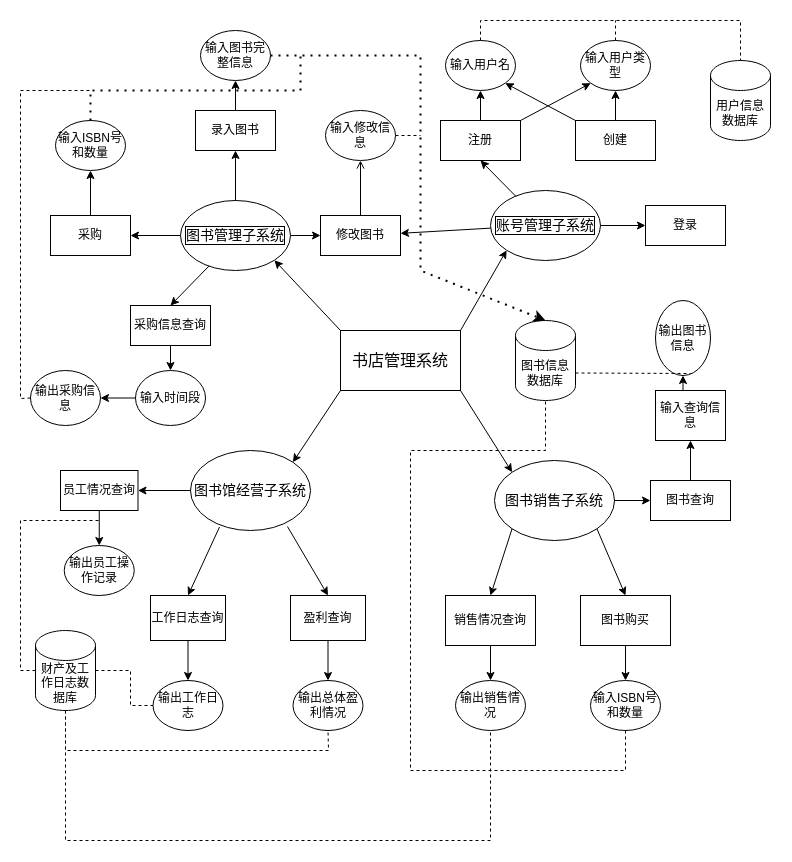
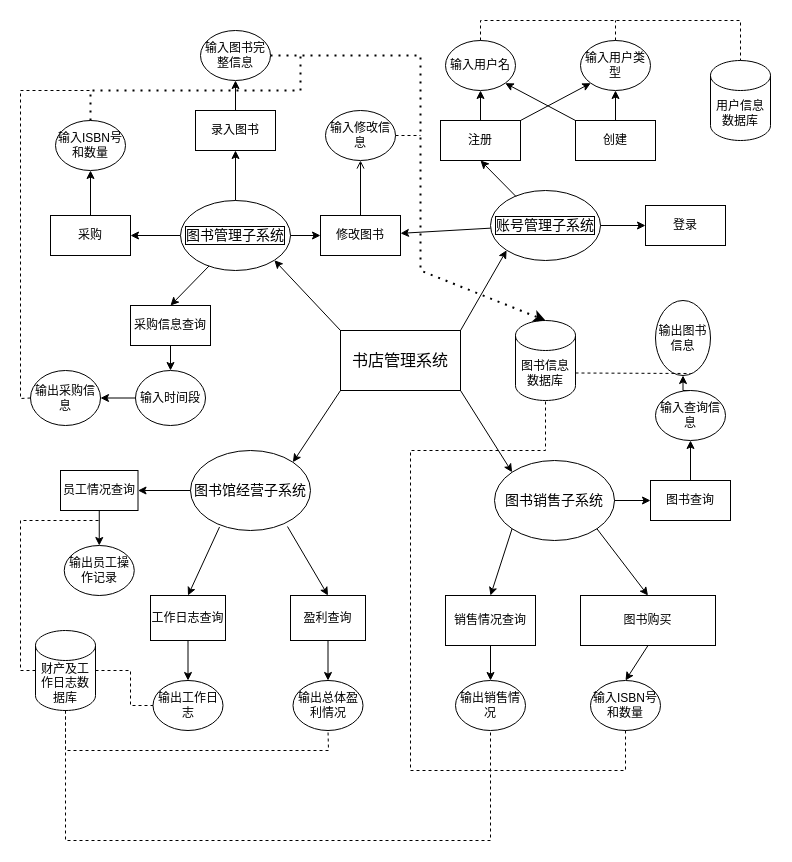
  <mxCell id="0" />
  <mxCell id="1" parent="0" />
  <mxCell id="2" value="" style="endArrow=classic;html=1;rounded=0;exitX=1;exitY=0;exitDx=0;exitDy=0;entryX=0;entryY=1;entryDx=0;entryDy=0;" parent="1" source="4" target="3" edge="1"><mxGeometry width="50" height="50" relative="1" as="geometry"><mxPoint x="449.079" y="229.648" as="sourcePoint" /><mxPoint x="540" y="190" as="targetPoint" /><Array as="points" /></mxGeometry></mxCell>
  <mxCell id="3" value="账号管理子系统" style="ellipse;whiteSpace=wrap;html=1;labelBorderColor=default;fontSize=14;" parent="1" vertex="1"><mxGeometry x="490" y="190" width="110" height="70" as="geometry" /></mxCell>
  <mxCell id="4" value="&lt;font style=&quot;font-size: 16px;&quot;&gt;书店管理系统&lt;/font&gt;" style="rounded=0;whiteSpace=wrap;html=1;fontColor=#030303;" parent="1" vertex="1"><mxGeometry x="340" y="330" width="120" height="60" as="geometry" /></mxCell>
  <mxCell id="5" value="" style="endArrow=classic;html=1;rounded=0;entryX=0.5;entryY=1;entryDx=0;entryDy=0;exitX=0.232;exitY=0.086;exitDx=0;exitDy=0;exitPerimeter=0;" parent="1" source="3" target="6" edge="1"><mxGeometry width="50" height="50" relative="1" as="geometry"><mxPoint x="516" y="190" as="sourcePoint" /><mxPoint x="520" y="90" as="targetPoint" /></mxGeometry></mxCell>
  <mxCell id="6" value="注册" style="rounded=0;whiteSpace=wrap;html=1;" parent="1" vertex="1"><mxGeometry x="440" y="120" width="80" height="40" as="geometry" /></mxCell>
  <mxCell id="7" value="" style="endArrow=classic;html=1;rounded=0;exitX=1;exitY=0.5;exitDx=0;exitDy=0;entryX=0;entryY=0.5;entryDx=0;entryDy=0;" parent="1" source="3" target="8" edge="1"><mxGeometry width="50" height="50" relative="1" as="geometry"><mxPoint x="440" y="80" as="sourcePoint" /><mxPoint x="710" y="180" as="targetPoint" /></mxGeometry></mxCell>
  <mxCell id="8" value="登录" style="rounded=0;whiteSpace=wrap;html=1;" parent="1" vertex="1"><mxGeometry x="645" y="205" width="80" height="40" as="geometry" /></mxCell>
  <mxCell id="9" style="edgeStyle=orthogonalEdgeStyle;rounded=0;orthogonalLoop=1;jettySize=auto;html=1;exitX=0;exitY=0.5;exitDx=0;exitDy=0;entryX=1;entryY=0.5;entryDx=0;entryDy=0;" parent="1" source="10" target="34" edge="1"><mxGeometry relative="1" as="geometry" /></mxCell>
  <mxCell id="10" value="图书管理子系统" style="ellipse;whiteSpace=wrap;html=1;labelBorderColor=default;fontSize=14;" parent="1" vertex="1"><mxGeometry x="180" y="200" width="110" height="70" as="geometry" /></mxCell>
  <mxCell id="11" value="" style="endArrow=classic;html=1;rounded=0;exitX=1;exitY=1;exitDx=0;exitDy=0;entryX=0;entryY=0;entryDx=0;entryDy=0;" parent="1" source="4" target="19" edge="1"><mxGeometry width="50" height="50" relative="1" as="geometry"><mxPoint x="440" y="410" as="sourcePoint" /><mxPoint x="541.52" y="472.48" as="targetPoint" /></mxGeometry></mxCell>
  <mxCell id="12" value="" style="endArrow=classic;html=1;rounded=0;exitX=0;exitY=0;exitDx=0;exitDy=0;entryX=1;entryY=1;entryDx=0;entryDy=0;" parent="1" source="4" target="10" edge="1"><mxGeometry width="50" height="50" relative="1" as="geometry"><mxPoint x="440" y="110" as="sourcePoint" /><mxPoint x="490" y="60" as="targetPoint" /></mxGeometry></mxCell>
  <mxCell id="13" value="" style="endArrow=classic;html=1;rounded=0;exitX=0.5;exitY=0;exitDx=0;exitDy=0;entryX=0.5;entryY=1;entryDx=0;entryDy=0;" parent="1" source="6" target="14" edge="1"><mxGeometry width="50" height="50" relative="1" as="geometry"><mxPoint x="320" y="100" as="sourcePoint" /><mxPoint x="510" y="70" as="targetPoint" /><Array as="points" /></mxGeometry></mxCell>
  <mxCell id="14" value="输入用户名" style="ellipse;whiteSpace=wrap;html=1;" parent="1" vertex="1"><mxGeometry x="445" y="40" width="70" height="50" as="geometry" /></mxCell>
  <mxCell id="15" value="输入用户类型" style="ellipse;whiteSpace=wrap;html=1;" parent="1" vertex="1"><mxGeometry x="580" y="40" width="70" height="50" as="geometry" /></mxCell>
  <mxCell id="16" value="" style="endArrow=classic;html=1;rounded=0;exitX=1;exitY=0;exitDx=0;exitDy=0;entryX=0;entryY=1;entryDx=0;entryDy=0;" parent="1" source="6" target="15" edge="1"><mxGeometry width="50" height="50" relative="1" as="geometry"><mxPoint x="760" y="180" as="sourcePoint" /><mxPoint x="725" y="159" as="targetPoint" /><Array as="points" /></mxGeometry></mxCell>
  <mxCell id="17" value="" style="endArrow=classic;html=1;rounded=0;exitX=0.5;exitY=0;exitDx=0;exitDy=0;entryX=0.5;entryY=1;entryDx=0;entryDy=0;" parent="1" source="10" target="18" edge="1"><mxGeometry width="50" height="50" relative="1" as="geometry"><mxPoint x="440" y="310" as="sourcePoint" /><mxPoint x="235" y="150" as="targetPoint" /></mxGeometry></mxCell>
  <mxCell id="18" value="录入图书" style="rounded=0;whiteSpace=wrap;html=1;" parent="1" vertex="1"><mxGeometry x="195" y="110" width="80" height="40" as="geometry" /></mxCell>
  <mxCell id="19" value="&lt;font style=&quot;font-size: 14px;&quot;&gt;图书销售子系统&lt;/font&gt;" style="ellipse;whiteSpace=wrap;html=1;" parent="1" vertex="1"><mxGeometry x="494" y="460" width="120" height="80" as="geometry" /></mxCell>
  <mxCell id="20" style="edgeStyle=orthogonalEdgeStyle;rounded=0;orthogonalLoop=1;jettySize=auto;html=1;exitX=0.5;exitY=0;exitDx=0;exitDy=0;entryX=0.5;entryY=1;entryDx=0;entryDy=0;" parent="1" source="21" target="24" edge="1"><mxGeometry relative="1" as="geometry" /></mxCell>
  <mxCell id="21" value="图书查询" style="rounded=0;whiteSpace=wrap;html=1;" parent="1" vertex="1"><mxGeometry x="650" y="480" width="80" height="40" as="geometry" /></mxCell>
  <mxCell id="22" value="" style="endArrow=classic;html=1;rounded=0;exitX=1;exitY=0.5;exitDx=0;exitDy=0;entryX=0;entryY=0.5;entryDx=0;entryDy=0;" parent="1" source="19" target="21" edge="1"><mxGeometry width="50" height="50" relative="1" as="geometry"><mxPoint x="440" y="310" as="sourcePoint" /><mxPoint x="700" y="484" as="targetPoint" /></mxGeometry></mxCell>
  <mxCell id="23" style="edgeStyle=orthogonalEdgeStyle;rounded=0;orthogonalLoop=1;jettySize=auto;html=1;exitX=0.5;exitY=0;exitDx=0;exitDy=0;entryX=0.5;entryY=1;entryDx=0;entryDy=0;" parent="1" source="24" target="25" edge="1"><mxGeometry relative="1" as="geometry" /></mxCell>
- <mxCell id="24" value="输入查询信息" style="whiteSpace=wrap;html=1;rounded=0;" parent="1" vertex="1"><mxGeometry x="655" y="390" width="70" height="50" as="geometry" /></mxCell>
+ <mxCell id="24" value="输入查询信息" style="ellipse;whiteSpace=wrap;html=1;" parent="1" vertex="1"><mxGeometry x="655" y="390" width="70" height="50" as="geometry" /></mxCell>
  <mxCell id="25" value="输出图书信息" style="ellipse;whiteSpace=wrap;html=1;" parent="1" vertex="1"><mxGeometry x="655" y="300" width="55" height="75" as="geometry" /></mxCell>
- <mxCell id="26" value="图书购买" style="rounded=0;whiteSpace=wrap;html=1;" parent="1" vertex="1"><mxGeometry x="580" y="595" width="90" height="50" as="geometry" /></mxCell>
+ <mxCell id="26" value="图书购买" style="rounded=0;whiteSpace=wrap;html=1;" parent="1" vertex="1"><mxGeometry x="580" y="595" width="135" height="50" as="geometry" /></mxCell>
  <mxCell id="27" value="" style="endArrow=classic;html=1;rounded=0;exitX=1;exitY=1;exitDx=0;exitDy=0;entryX=0.5;entryY=0;entryDx=0;entryDy=0;" parent="1" source="19" target="26" edge="1"><mxGeometry width="50" height="50" relative="1" as="geometry"><mxPoint x="350" y="474.63" as="sourcePoint" /><mxPoint x="370.299" y="525.376" as="targetPoint" /></mxGeometry></mxCell>
  <mxCell id="28" value="输入ISBN号和数量" style="ellipse;whiteSpace=wrap;html=1;" parent="1" vertex="1"><mxGeometry x="590" y="680" width="70" height="50" as="geometry" /></mxCell>
  <mxCell id="29" value="" style="endArrow=classic;html=1;rounded=0;exitX=0.5;exitY=1;exitDx=0;exitDy=0;entryX=0.5;entryY=0;entryDx=0;entryDy=0;" parent="1" source="26" target="28" edge="1"><mxGeometry width="50" height="50" relative="1" as="geometry"><mxPoint x="440" y="510" as="sourcePoint" /><mxPoint x="490" y="460" as="targetPoint" /></mxGeometry></mxCell>
  <mxCell id="30" value="输入图书完整信息" style="ellipse;whiteSpace=wrap;html=1;" parent="1" vertex="1"><mxGeometry x="200" y="30" width="70" height="50" as="geometry" /></mxCell>
  <mxCell id="31" value="" style="endArrow=classic;html=1;rounded=0;exitX=0.5;exitY=0;exitDx=0;exitDy=0;entryX=0.5;entryY=1;entryDx=0;entryDy=0;" parent="1" source="18" target="30" edge="1"><mxGeometry width="50" height="50" relative="1" as="geometry"><mxPoint x="440" y="210" as="sourcePoint" /><mxPoint x="490" y="160" as="targetPoint" /></mxGeometry></mxCell>
  <mxCell id="32" value="输入ISBN号和数量" style="ellipse;whiteSpace=wrap;html=1;" parent="1" vertex="1"><mxGeometry x="55" y="120" width="70" height="50" as="geometry" /></mxCell>
  <mxCell id="33" style="edgeStyle=orthogonalEdgeStyle;rounded=0;orthogonalLoop=1;jettySize=auto;html=1;exitX=0.5;exitY=0;exitDx=0;exitDy=0;entryX=0.5;entryY=1;entryDx=0;entryDy=0;" parent="1" source="34" target="32" edge="1"><mxGeometry relative="1" as="geometry" /></mxCell>
  <mxCell id="34" value="采购" style="rounded=0;whiteSpace=wrap;html=1;" parent="1" vertex="1"><mxGeometry x="50" y="215" width="80" height="40" as="geometry" /></mxCell>
  <mxCell id="35" value="修改图书" style="rounded=0;whiteSpace=wrap;html=1;" parent="1" vertex="1"><mxGeometry x="320" y="215" width="80" height="40" as="geometry" /></mxCell>
  <mxCell id="36" value="" style="endArrow=classic;html=1;rounded=0;exitX=1;exitY=0.5;exitDx=0;exitDy=0;entryX=0;entryY=0.5;entryDx=0;entryDy=0;" parent="1" source="10" target="35" edge="1"><mxGeometry width="50" height="50" relative="1" as="geometry"><mxPoint x="440" y="210" as="sourcePoint" /><mxPoint x="490" y="160" as="targetPoint" /></mxGeometry></mxCell>
  <mxCell id="37" value="" style="endArrow=open;html=1;rounded=0;exitX=0.5;exitY=0;exitDx=0;exitDy=0;entryX=0.5;entryY=1;entryDx=0;entryDy=0;" parent="1" source="35" target="38" edge="1"><mxGeometry width="50" height="50" relative="1" as="geometry"><mxPoint x="440" y="210" as="sourcePoint" /><mxPoint x="360" y="160" as="targetPoint" /></mxGeometry></mxCell>
  <mxCell id="38" value="输入修改信息" style="ellipse;whiteSpace=wrap;html=1;" parent="1" vertex="1"><mxGeometry x="325" y="110" width="70" height="50" as="geometry" /></mxCell>
  <mxCell id="39" value="创建" style="rounded=0;whiteSpace=wrap;html=1;" parent="1" vertex="1"><mxGeometry x="575" y="120" width="80" height="40" as="geometry" /></mxCell>
  <mxCell id="40" value="" style="endArrow=classic;html=1;rounded=0;" parent="1" source="3" target="35" edge="1"><mxGeometry width="50" height="50" relative="1" as="geometry"><mxPoint x="440" y="210" as="sourcePoint" /><mxPoint x="490" y="160" as="targetPoint" /></mxGeometry></mxCell>
  <mxCell id="41" value="" style="endArrow=classic;html=1;rounded=0;exitX=0;exitY=0;exitDx=0;exitDy=0;entryX=1;entryY=1;entryDx=0;entryDy=0;" parent="1" source="39" target="14" edge="1"><mxGeometry width="50" height="50" relative="1" as="geometry"><mxPoint x="440" y="210" as="sourcePoint" /><mxPoint x="490" y="160" as="targetPoint" /></mxGeometry></mxCell>
  <mxCell id="42" value="" style="endArrow=classic;html=1;rounded=0;exitX=0.5;exitY=0;exitDx=0;exitDy=0;entryX=0.5;entryY=1;entryDx=0;entryDy=0;" parent="1" source="39" target="15" edge="1"><mxGeometry width="50" height="50" relative="1" as="geometry"><mxPoint x="440" y="210" as="sourcePoint" /><mxPoint x="490" y="160" as="targetPoint" /></mxGeometry></mxCell>
  <mxCell id="43" value="&lt;span style=&quot;font-size: 14px;&quot;&gt;图书馆经营子系统&lt;/span&gt;" style="ellipse;whiteSpace=wrap;html=1;" parent="1" vertex="1"><mxGeometry x="190" y="450" width="120" height="80" as="geometry" /></mxCell>
  <mxCell id="44" value="销售情况查询" style="rounded=0;whiteSpace=wrap;html=1;" parent="1" vertex="1"><mxGeometry x="445" y="595" width="90" height="50" as="geometry" /></mxCell>
  <mxCell id="45" value="" style="endArrow=classic;html=1;rounded=0;exitX=0;exitY=1;exitDx=0;exitDy=0;entryX=0.5;entryY=0;entryDx=0;entryDy=0;" parent="1" source="19" target="44" edge="1"><mxGeometry width="50" height="50" relative="1" as="geometry"><mxPoint x="440" y="510" as="sourcePoint" /><mxPoint x="490" y="460" as="targetPoint" /></mxGeometry></mxCell>
  <mxCell id="46" value="" style="endArrow=classic;html=1;rounded=0;exitX=0;exitY=1;exitDx=0;exitDy=0;entryX=1;entryY=0;entryDx=0;entryDy=0;" parent="1" source="4" target="43" edge="1"><mxGeometry width="50" height="50" relative="1" as="geometry"><mxPoint x="440" y="510" as="sourcePoint" /><mxPoint x="490" y="460" as="targetPoint" /></mxGeometry></mxCell>
  <mxCell id="47" style="edgeStyle=orthogonalEdgeStyle;rounded=0;orthogonalLoop=1;jettySize=auto;html=1;exitX=0.5;exitY=1;exitDx=0;exitDy=0;entryX=0.5;entryY=0;entryDx=0;entryDy=0;" parent="1" source="48" target="50" edge="1"><mxGeometry relative="1" as="geometry" /></mxCell>
  <mxCell id="48" value="采购信息查询" style="rounded=0;whiteSpace=wrap;html=1;" parent="1" vertex="1"><mxGeometry x="130" y="305" width="80" height="40" as="geometry" /></mxCell>
  <mxCell id="49" style="edgeStyle=orthogonalEdgeStyle;rounded=0;orthogonalLoop=1;jettySize=auto;html=1;exitX=0;exitY=0.5;exitDx=0;exitDy=0;entryX=1;entryY=0.5;entryDx=0;entryDy=0;" parent="1" source="50" target="51" edge="1"><mxGeometry relative="1" as="geometry" /></mxCell>
  <mxCell id="50" value="输入时间段" style="ellipse;whiteSpace=wrap;html=1;" parent="1" vertex="1"><mxGeometry x="135" y="370" width="70" height="55" as="geometry" /></mxCell>
  <mxCell id="51" value="输出采购信息" style="ellipse;whiteSpace=wrap;html=1;" parent="1" vertex="1"><mxGeometry x="30" y="370" width="70" height="55" as="geometry" /></mxCell>
  <mxCell id="52" value="" style="endArrow=classic;html=1;rounded=0;exitX=0.259;exitY=0.936;exitDx=0;exitDy=0;exitPerimeter=0;entryX=0.5;entryY=0;entryDx=0;entryDy=0;" parent="1" source="10" target="48" edge="1"><mxGeometry width="50" height="50" relative="1" as="geometry"><mxPoint x="440" y="410" as="sourcePoint" /><mxPoint x="490" y="360" as="targetPoint" /></mxGeometry></mxCell>
  <mxCell id="53" value="输出销售情况" style="ellipse;whiteSpace=wrap;html=1;" parent="1" vertex="1"><mxGeometry x="455" y="680" width="70" height="50" as="geometry" /></mxCell>
  <mxCell id="54" value="" style="endArrow=classic;html=1;rounded=0;exitX=0.5;exitY=1;exitDx=0;exitDy=0;" parent="1" source="44" target="53" edge="1"><mxGeometry width="50" height="50" relative="1" as="geometry"><mxPoint x="440" y="610" as="sourcePoint" /><mxPoint x="490" y="560" as="targetPoint" /></mxGeometry></mxCell>
  <mxCell id="55" value="盈利查询" style="rounded=0;whiteSpace=wrap;html=1;" parent="1" vertex="1"><mxGeometry x="290" y="595" width="75" height="45" as="geometry" /></mxCell>
  <mxCell id="56" value="" style="endArrow=classic;html=1;rounded=0;exitX=0.5;exitY=1;exitDx=0;exitDy=0;entryX=0.5;entryY=0;entryDx=0;entryDy=0;" parent="1" source="55" target="57" edge="1"><mxGeometry width="50" height="50" relative="1" as="geometry"><mxPoint x="400" y="620" as="sourcePoint" /><mxPoint x="400" y="660" as="targetPoint" /></mxGeometry></mxCell>
  <mxCell id="57" value="输出总体盈利情况" style="ellipse;whiteSpace=wrap;html=1;" parent="1" vertex="1"><mxGeometry x="292.5" y="680" width="70" height="50" as="geometry" /></mxCell>
  <mxCell id="58" value="工作日志查询" style="rounded=0;whiteSpace=wrap;html=1;" parent="1" vertex="1"><mxGeometry x="150" y="595" width="75" height="45" as="geometry" /></mxCell>
  <mxCell id="59" value="输出工作日志" style="ellipse;whiteSpace=wrap;html=1;" parent="1" vertex="1"><mxGeometry x="152.5" y="680" width="70" height="50" as="geometry" /></mxCell>
  <mxCell id="60" value="" style="endArrow=classic;html=1;rounded=0;exitX=0.5;exitY=1;exitDx=0;exitDy=0;entryX=0.5;entryY=0;entryDx=0;entryDy=0;" parent="1" source="58" target="59" edge="1"><mxGeometry width="50" height="50" relative="1" as="geometry"><mxPoint x="440" y="610" as="sourcePoint" /><mxPoint x="490" y="560" as="targetPoint" /></mxGeometry></mxCell>
  <mxCell id="61" value="" style="endArrow=classic;html=1;rounded=0;exitX=0.808;exitY=0.95;exitDx=0;exitDy=0;entryX=0.5;entryY=0;entryDx=0;entryDy=0;exitPerimeter=0;" parent="1" source="43" target="55" edge="1"><mxGeometry width="50" height="50" relative="1" as="geometry"><mxPoint x="440" y="610" as="sourcePoint" /><mxPoint x="490" y="560" as="targetPoint" /></mxGeometry></mxCell>
  <mxCell id="62" value="" style="endArrow=classic;html=1;rounded=0;exitX=0.242;exitY=0.956;exitDx=0;exitDy=0;entryX=0.5;entryY=0;entryDx=0;entryDy=0;exitPerimeter=0;" parent="1" source="43" target="58" edge="1"><mxGeometry width="50" height="50" relative="1" as="geometry"><mxPoint x="440" y="610" as="sourcePoint" /><mxPoint x="490" y="560" as="targetPoint" /></mxGeometry></mxCell>
  <mxCell id="63" value="员工情况查询" style="rounded=0;whiteSpace=wrap;html=1;" parent="1" vertex="1"><mxGeometry x="60" y="470" width="77.5" height="40" as="geometry" /></mxCell>
  <mxCell id="64" value="" style="endArrow=classic;html=1;rounded=0;exitX=0;exitY=0.5;exitDx=0;exitDy=0;entryX=1;entryY=0.5;entryDx=0;entryDy=0;" parent="1" source="43" target="63" edge="1"><mxGeometry width="50" height="50" relative="1" as="geometry"><mxPoint x="440" y="510" as="sourcePoint" /><mxPoint x="490" y="460" as="targetPoint" /></mxGeometry></mxCell>
  <mxCell id="65" value="输出员工操作记录" style="ellipse;whiteSpace=wrap;html=1;" parent="1" vertex="1"><mxGeometry x="63.75" y="545" width="70" height="50" as="geometry" /></mxCell>
  <mxCell id="66" value="" style="endArrow=classic;html=1;rounded=0;exitX=0.5;exitY=1;exitDx=0;exitDy=0;entryX=0.5;entryY=0;entryDx=0;entryDy=0;" parent="1" source="63" target="65" edge="1"><mxGeometry width="50" height="50" relative="1" as="geometry"><mxPoint x="400" y="580" as="sourcePoint" /><mxPoint x="450" y="530" as="targetPoint" /></mxGeometry></mxCell>
  <mxCell id="67" value="图书信息数据库" style="shape=cylinder3;whiteSpace=wrap;html=1;boundedLbl=1;backgroundOutline=1;size=15;" parent="1" vertex="1"><mxGeometry x="515" y="320" width="60" height="80" as="geometry" /></mxCell>
  <mxCell id="68" value="" style="endArrow=classic;dashed=1;html=1;dashPattern=1 3;strokeWidth=2;rounded=0;exitX=1;exitY=0.5;exitDx=0;exitDy=0;entryX=0.5;entryY=0;entryDx=0;entryDy=0;entryPerimeter=0;" parent="1" source="30" target="67" edge="1"><mxGeometry width="50" height="50" relative="1" as="geometry"><mxPoint x="340" y="320" as="sourcePoint" /><mxPoint x="410" y="280" as="targetPoint" /><Array as="points"><mxPoint x="420" y="55" /><mxPoint x="420" y="130" /><mxPoint x="420" y="270" /></Array></mxGeometry></mxCell>
  <mxCell id="69" value="" style="endArrow=none;dashed=1;html=1;dashPattern=1 3;strokeWidth=2;rounded=0;exitX=0.5;exitY=0;exitDx=0;exitDy=0;" parent="1" source="32" edge="1"><mxGeometry width="50" height="50" relative="1" as="geometry"><mxPoint x="340" y="120" as="sourcePoint" /><mxPoint x="300" y="50" as="targetPoint" /><Array as="points"><mxPoint x="90" y="90" /><mxPoint x="300" y="90" /></Array></mxGeometry></mxCell>
  <mxCell id="70" value="" style="endArrow=none;dashed=1;html=1;rounded=0;exitX=1;exitY=0.5;exitDx=0;exitDy=0;" parent="1" source="38" edge="1"><mxGeometry width="50" height="50" relative="1" as="geometry"><mxPoint x="340" y="120" as="sourcePoint" /><mxPoint x="420" y="135" as="targetPoint" /></mxGeometry></mxCell>
  <mxCell id="71" value="" style="endArrow=none;dashed=1;html=1;rounded=0;exitX=1;exitY=0;exitDx=0;exitDy=52.5;exitPerimeter=0;" parent="1" source="67" edge="1"><mxGeometry width="50" height="50" relative="1" as="geometry"><mxPoint x="340" y="320" as="sourcePoint" /><mxPoint x="690" y="373" as="targetPoint" /><Array as="points" /></mxGeometry></mxCell>
  <mxCell id="72" value="" style="endArrow=none;dashed=1;html=1;rounded=0;exitX=0.5;exitY=1;exitDx=0;exitDy=0;entryX=0.5;entryY=1;entryDx=0;entryDy=0;entryPerimeter=0;" parent="1" source="28" target="67" edge="1"><mxGeometry width="50" height="50" relative="1" as="geometry"><mxPoint x="340" y="620" as="sourcePoint" /><mxPoint x="420" y="730" as="targetPoint" /><Array as="points"><mxPoint x="625" y="770" /><mxPoint x="410" y="770" /><mxPoint x="410" y="450" /><mxPoint x="545" y="450" /></Array></mxGeometry></mxCell>
  <mxCell id="73" value="用户信息数据库" style="shape=cylinder3;whiteSpace=wrap;html=1;boundedLbl=1;backgroundOutline=1;size=15;" parent="1" vertex="1"><mxGeometry x="710" y="60" width="60" height="80" as="geometry" /></mxCell>
  <mxCell id="74" value="" style="endArrow=none;dashed=1;html=1;rounded=0;exitX=0.5;exitY=0;exitDx=0;exitDy=0;entryX=0.5;entryY=0;entryDx=0;entryDy=0;entryPerimeter=0;" parent="1" source="14" target="73" edge="1"><mxGeometry width="50" height="50" relative="1" as="geometry"><mxPoint x="340" y="180" as="sourcePoint" /><mxPoint x="390" y="130" as="targetPoint" /><Array as="points"><mxPoint x="480" y="20" /><mxPoint x="740" y="20" /></Array></mxGeometry></mxCell>
  <mxCell id="75" value="" style="endArrow=none;dashed=1;html=1;rounded=0;exitX=0.5;exitY=0;exitDx=0;exitDy=0;" parent="1" source="15" edge="1"><mxGeometry width="50" height="50" relative="1" as="geometry"><mxPoint x="340" y="180" as="sourcePoint" /><mxPoint x="615" y="20" as="targetPoint" /></mxGeometry></mxCell>
  <mxCell id="76" value="财产及工作日志数据库" style="shape=cylinder3;whiteSpace=wrap;html=1;boundedLbl=1;backgroundOutline=1;size=15;" parent="1" vertex="1"><mxGeometry x="35" y="630" width="60" height="80" as="geometry" /></mxCell>
  <mxCell id="77" value="" style="endArrow=none;dashed=1;html=1;rounded=0;exitX=1;exitY=0.5;exitDx=0;exitDy=0;exitPerimeter=0;entryX=0;entryY=0.5;entryDx=0;entryDy=0;" parent="1" source="76" target="59" edge="1"><mxGeometry width="50" height="50" relative="1" as="geometry"><mxPoint x="340" y="680" as="sourcePoint" /><mxPoint x="390" y="630" as="targetPoint" /><Array as="points"><mxPoint x="130" y="670" /><mxPoint x="130" y="705" /></Array></mxGeometry></mxCell>
  <mxCell id="78" value="" style="endArrow=none;dashed=1;html=1;rounded=0;exitX=0;exitY=0.5;exitDx=0;exitDy=0;exitPerimeter=0;" parent="1" source="76" edge="1"><mxGeometry width="50" height="50" relative="1" as="geometry"><mxPoint x="340" y="680" as="sourcePoint" /><mxPoint x="100" y="520" as="targetPoint" /><Array as="points"><mxPoint x="20" y="670" /><mxPoint x="20" y="520" /></Array></mxGeometry></mxCell>
  <mxCell id="79" value="" style="endArrow=none;dashed=1;html=1;rounded=0;exitX=0.5;exitY=1;exitDx=0;exitDy=0;exitPerimeter=0;entryX=0.5;entryY=1;entryDx=0;entryDy=0;" parent="1" source="76" target="57" edge="1"><mxGeometry width="50" height="50" relative="1" as="geometry"><mxPoint x="340" y="580" as="sourcePoint" /><mxPoint x="65" y="610" as="targetPoint" /><Array as="points"><mxPoint x="65" y="750" /><mxPoint x="328" y="750" /></Array></mxGeometry></mxCell>
  <mxCell id="80" value="" style="endArrow=none;dashed=1;html=1;rounded=0;exitX=0;exitY=0.5;exitDx=0;exitDy=0;" edge="1" parent="1" source="51"><mxGeometry width="50" height="50" relative="1" as="geometry"><mxPoint x="400" y="480" as="sourcePoint" /><mxPoint x="90" y="90" as="targetPoint" /><Array as="points"><mxPoint x="20" y="398" /><mxPoint x="20" y="90" /></Array></mxGeometry></mxCell>
  <mxCell id="81" value="" style="endArrow=none;dashed=1;html=1;rounded=0;entryX=0.5;entryY=1;entryDx=0;entryDy=0;exitX=0.5;exitY=1;exitDx=0;exitDy=0;exitPerimeter=0;" edge="1" parent="1" source="76" target="53"><mxGeometry width="50" height="50" relative="1" as="geometry"><mxPoint x="70" y="750" as="sourcePoint" /><mxPoint x="450" y="630" as="targetPoint" /><Array as="points"><mxPoint x="65" y="840" /><mxPoint x="490" y="840" /></Array></mxGeometry></mxCell>
